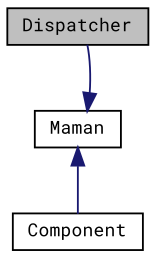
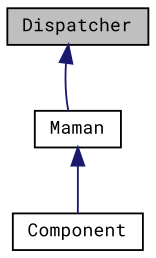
  digraph {
    fontname="Roboto Mono"
    node [color=black fontname="Roboto Mono" fontsize=10 shape=record]
    edge [color=midnightblue dir=back fontname="Roboto Mono" fontsize=10 labelfontname=FreeSans labelfontsize=10 style=solid]
    n1 [fillcolor=grey75 fontcolor=black height=0.2 label=Dispatcher style=filled width=0.4]
    n2 [height=0.2 label=Component width=0.4]
    n3 [height=0.2 label=Maman width=0.4]
-   n3 -> n1
+   n1 -> n3
    n3 -> n2
  }
